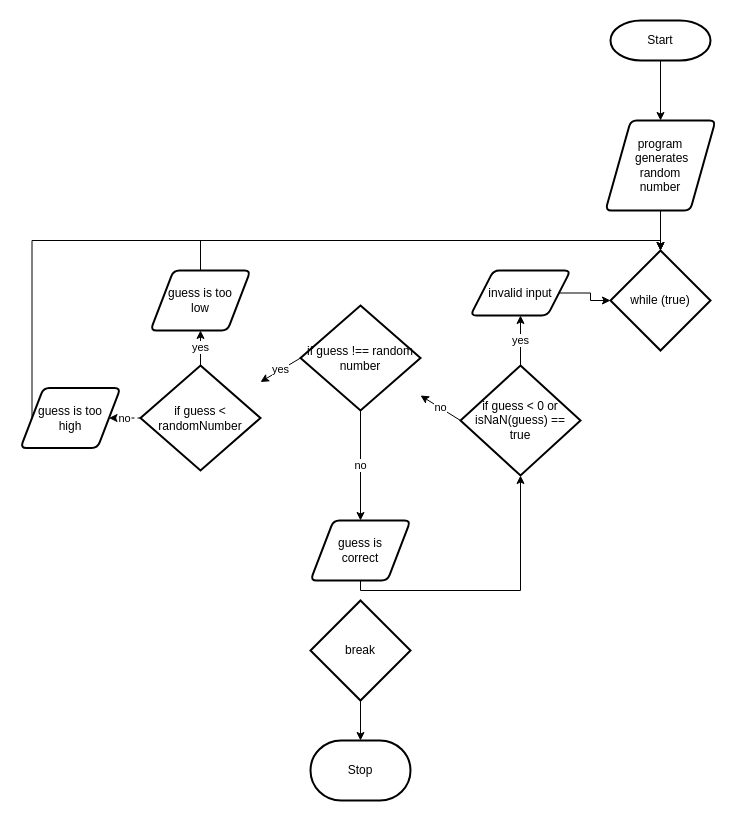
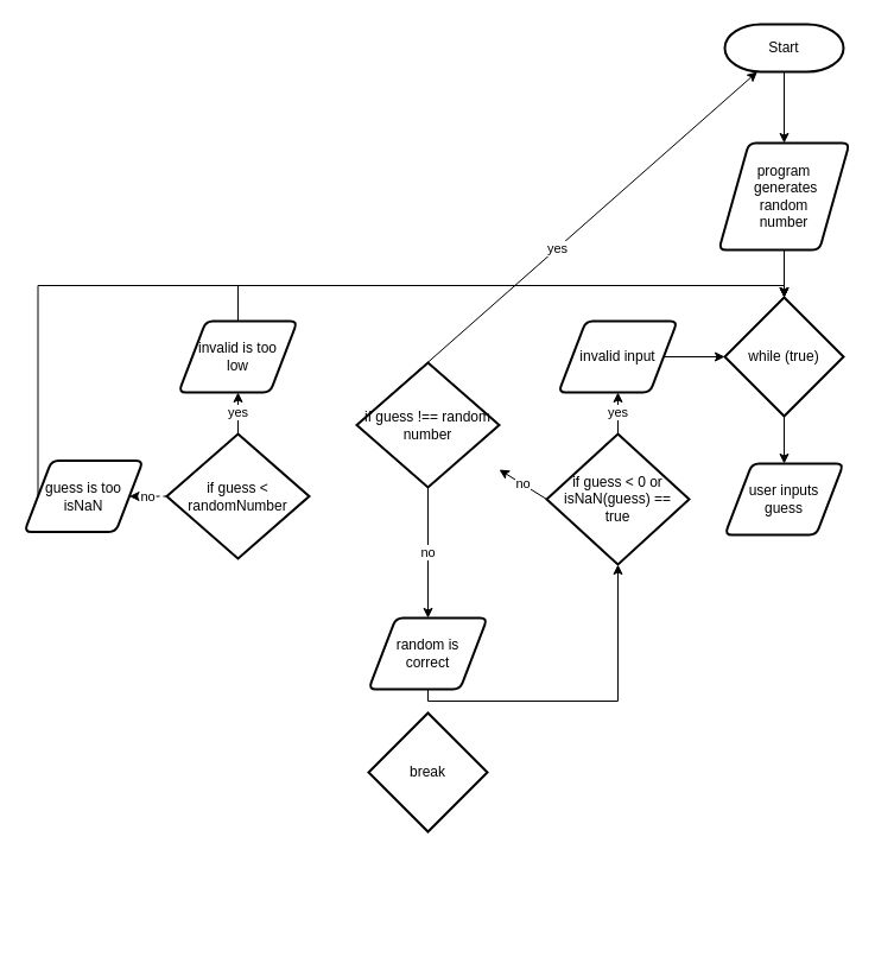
  <mxCell id="0" />
  <mxCell id="1" parent="0" />
  <mxCell id="2" style="edgeStyle=none;html=1;exitX=0.5;exitY=1;exitDx=0;exitDy=0;exitPerimeter=0;entryX=0.5;entryY=0;entryDx=0;entryDy=0;" edge="1" parent="1" source="3" target="5"><mxGeometry relative="1" as="geometry" /></mxCell>
  <mxCell id="3" value="Start" style="strokeWidth=2;html=1;shape=mxgraph.flowchart.terminator;whiteSpace=wrap;" vertex="1" parent="1"><mxGeometry x="610" y="20" width="100" height="40" as="geometry" /></mxCell>
  <mxCell id="4" style="edgeStyle=none;html=1;exitX=0.5;exitY=1;exitDx=0;exitDy=0;entryX=0.5;entryY=0;entryDx=0;entryDy=0;entryPerimeter=0;" edge="1" parent="1" source="5" target="7"><mxGeometry relative="1" as="geometry" /></mxCell>
  <mxCell id="5" value="program&lt;br&gt;&amp;nbsp;generates &lt;br&gt;random &lt;br&gt;number" style="shape=parallelogram;html=1;strokeWidth=2;perimeter=parallelogramPerimeter;whiteSpace=wrap;rounded=1;arcSize=12;size=0.23;" vertex="1" parent="1"><mxGeometry x="605" y="120" width="110" height="90" as="geometry" /></mxCell>
+ <mxCell id="6" style="edgeStyle=none;html=1;exitX=0.5;exitY=1;exitDx=0;exitDy=0;exitPerimeter=0;entryX=0.5;entryY=0;entryDx=0;entryDy=0;" edge="1" parent="1" source="7" target="8"><mxGeometry relative="1" as="geometry" /></mxCell>
  <mxCell id="7" value="while (true)" style="strokeWidth=2;html=1;shape=mxgraph.flowchart.decision;whiteSpace=wrap;" vertex="1" parent="1"><mxGeometry x="610" y="250" width="100" height="100" as="geometry" /></mxCell>
+ <mxCell id="8" value="user inputs &lt;br&gt;guess" style="shape=parallelogram;html=1;strokeWidth=2;perimeter=parallelogramPerimeter;whiteSpace=wrap;rounded=1;arcSize=12;size=0.23;" vertex="1" parent="1"><mxGeometry x="610" y="390" width="100" height="60" as="geometry" /></mxCell>
  <mxCell id="9" value="no" style="edgeStyle=none;html=1;exitX=0;exitY=0.5;exitDx=0;exitDy=0;exitPerimeter=0;" edge="1" parent="1" source="11" target="16"><mxGeometry relative="1" as="geometry" /></mxCell>
  <mxCell id="10" value="yes" style="edgeStyle=orthogonalEdgeStyle;rounded=0;html=1;exitX=0.5;exitY=0;exitDx=0;exitDy=0;exitPerimeter=0;entryX=0.5;entryY=1;entryDx=0;entryDy=0;" edge="1" parent="1" source="11" target="13"><mxGeometry relative="1" as="geometry" /></mxCell>
  <mxCell id="11" value="if guess &amp;lt; 0 or isNaN(guess) == &lt;br&gt;true" style="strokeWidth=2;html=1;shape=mxgraph.flowchart.decision;whiteSpace=wrap;" vertex="1" parent="1"><mxGeometry x="460" y="365" width="120" height="110" as="geometry" /></mxCell>
  <mxCell id="12" style="edgeStyle=orthogonalEdgeStyle;rounded=0;html=1;exitX=1;exitY=0.5;exitDx=0;exitDy=0;entryX=0;entryY=0.5;entryDx=0;entryDy=0;entryPerimeter=0;" edge="1" parent="1" source="13" target="7"><mxGeometry relative="1" as="geometry" /></mxCell>
- <mxCell id="13" value="invalid input" style="shape=parallelogram;html=1;strokeWidth=2;perimeter=parallelogramPerimeter;whiteSpace=wrap;rounded=1;arcSize=12;size=0.23;" vertex="1" parent="1"><mxGeometry x="470" y="270" width="100" height="45" as="geometry" /></mxCell>
- <mxCell id="14" value="yes" style="edgeStyle=none;html=1;exitX=0;exitY=0.5;exitDx=0;exitDy=0;exitPerimeter=0;" edge="1" parent="1" source="16" target="19"><mxGeometry relative="1" as="geometry" /></mxCell>
+ <mxCell id="13" value="invalid input" style="shape=parallelogram;html=1;strokeWidth=2;perimeter=parallelogramPerimeter;whiteSpace=wrap;rounded=1;arcSize=12;size=0.23;" vertex="1" parent="1"><mxGeometry x="470" y="270" width="100" height="60" as="geometry" /></mxCell>
+ <mxCell id="14" value="yes" style="edgeStyle=none;html=1;exitX=0;exitY=0.5;exitDx=0;exitDy=0;exitPerimeter=0;" edge="1" parent="1" source="16" target="3"><mxGeometry relative="1" as="geometry" /></mxCell>
  <mxCell id="15" value="no" style="edgeStyle=orthogonalEdgeStyle;rounded=0;html=1;exitX=0.5;exitY=1;exitDx=0;exitDy=0;exitPerimeter=0;" edge="1" parent="1" source="16" target="26"><mxGeometry relative="1" as="geometry" /></mxCell>
  <mxCell id="16" value="if guess !== random number" style="strokeWidth=2;html=1;shape=mxgraph.flowchart.decision;whiteSpace=wrap;" vertex="1" parent="1"><mxGeometry x="300" y="305" width="120" height="105" as="geometry" /></mxCell>
  <mxCell id="17" value="no" style="edgeStyle=orthogonalEdgeStyle;rounded=0;html=1;exitX=0;exitY=0.5;exitDx=0;exitDy=0;exitPerimeter=0;entryX=1;entryY=0.5;entryDx=0;entryDy=0;dashed=1;" edge="1" parent="1" source="19" target="22"><mxGeometry relative="1" as="geometry" /></mxCell>
  <mxCell id="18" value="yes" style="edgeStyle=orthogonalEdgeStyle;rounded=0;html=1;exitX=0.5;exitY=0;exitDx=0;exitDy=0;exitPerimeter=0;entryX=0.5;entryY=1;entryDx=0;entryDy=0;" edge="1" parent="1" source="19" target="28"><mxGeometry relative="1" as="geometry" /></mxCell>
  <mxCell id="19" value="if guess &amp;lt; randomNumber" style="strokeWidth=2;html=1;shape=mxgraph.flowchart.decision;whiteSpace=wrap;" vertex="1" parent="1"><mxGeometry x="140" y="365" width="120" height="105" as="geometry" /></mxCell>
- <mxCell id="20" value="Stop" style="strokeWidth=2;html=1;shape=mxgraph.flowchart.terminator;whiteSpace=wrap;" vertex="1" parent="1"><mxGeometry x="310" y="740" width="100" height="60" as="geometry" /></mxCell>
  <mxCell id="21" style="edgeStyle=orthogonalEdgeStyle;rounded=0;html=1;exitX=0;exitY=0.5;exitDx=0;exitDy=0;entryX=0.5;entryY=0;entryDx=0;entryDy=0;entryPerimeter=0;" edge="1" parent="1" source="22" target="7"><mxGeometry relative="1" as="geometry"><Array as="points"><mxPoint x="32" y="240" /><mxPoint x="660" y="240" /></Array></mxGeometry></mxCell>
- <mxCell id="22" value="guess is too &lt;br&gt;high" style="shape=parallelogram;html=1;strokeWidth=2;perimeter=parallelogramPerimeter;whiteSpace=wrap;rounded=1;arcSize=12;size=0.23;" vertex="1" parent="1"><mxGeometry x="20" y="387.5" width="100" height="60" as="geometry" /></mxCell>
- <mxCell id="23" style="edgeStyle=orthogonalEdgeStyle;rounded=0;html=1;exitX=0.5;exitY=1;exitDx=0;exitDy=0;exitPerimeter=0;" edge="1" parent="1" source="24" target="20"><mxGeometry relative="1" as="geometry" /></mxCell>
+ <mxCell id="22" value="guess is too &lt;br&gt;isNaN" style="shape=parallelogram;html=1;strokeWidth=2;perimeter=parallelogramPerimeter;whiteSpace=wrap;rounded=1;arcSize=12;size=0.23;" vertex="1" parent="1"><mxGeometry x="20" y="387.5" width="100" height="60" as="geometry" /></mxCell>
  <mxCell id="24" value="break" style="strokeWidth=2;html=1;shape=mxgraph.flowchart.decision;whiteSpace=wrap;" vertex="1" parent="1"><mxGeometry x="310" y="600" width="100" height="100" as="geometry" /></mxCell>
  <mxCell id="25" style="edgeStyle=orthogonalEdgeStyle;rounded=0;html=1;exitX=0.5;exitY=1;exitDx=0;exitDy=0;" edge="1" parent="1" source="26" target="11"><mxGeometry relative="1" as="geometry" /></mxCell>
- <mxCell id="26" value="guess is &lt;br&gt;correct" style="shape=parallelogram;html=1;strokeWidth=2;perimeter=parallelogramPerimeter;whiteSpace=wrap;rounded=1;arcSize=12;size=0.23;" vertex="1" parent="1"><mxGeometry x="310" y="520" width="100" height="60" as="geometry" /></mxCell>
+ <mxCell id="26" value="random is &lt;br&gt;correct" style="shape=parallelogram;html=1;strokeWidth=2;perimeter=parallelogramPerimeter;whiteSpace=wrap;rounded=1;arcSize=12;size=0.23;" vertex="1" parent="1"><mxGeometry x="310" y="520" width="100" height="60" as="geometry" /></mxCell>
  <mxCell id="27" style="edgeStyle=orthogonalEdgeStyle;rounded=0;html=1;exitX=0.5;exitY=0;exitDx=0;exitDy=0;entryX=0.5;entryY=0;entryDx=0;entryDy=0;entryPerimeter=0;" edge="1" parent="1" source="28" target="7"><mxGeometry relative="1" as="geometry"><Array as="points"><mxPoint x="200" y="240" /><mxPoint x="660" y="240" /></Array></mxGeometry></mxCell>
- <mxCell id="28" value="guess is too &lt;br&gt;low" style="shape=parallelogram;html=1;strokeWidth=2;perimeter=parallelogramPerimeter;whiteSpace=wrap;rounded=1;arcSize=12;size=0.23;" vertex="1" parent="1"><mxGeometry x="150" y="270" width="100" height="60" as="geometry" /></mxCell>
+ <mxCell id="28" value="invalid is too &lt;br&gt;low" style="shape=parallelogram;html=1;strokeWidth=2;perimeter=parallelogramPerimeter;whiteSpace=wrap;rounded=1;arcSize=12;size=0.23;" vertex="1" parent="1"><mxGeometry x="150" y="270" width="100" height="60" as="geometry" /></mxCell>
